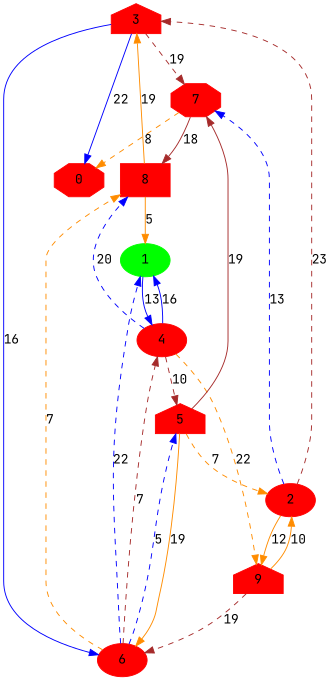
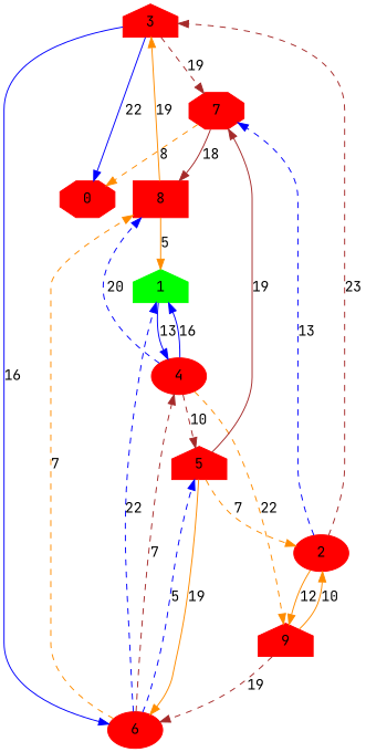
  digraph {
    rankdir=TB
    fontname="JetBrains Mono"
    node [color=red fontname="JetBrains Mono" shape=ellipse style=filled]
    edge [color=darkorange style=dashed fontname="JetBrains Mono"]
    0 [shape=octagon]
-   1 [color=green]
+   1 [color=green shape=house]
    4
    2
    3 [shape=house]
    7 [shape=octagon]
    9 [shape=house]
    6
    5 [shape=house]
    8 [shape=box]
    1 -> 4 [color=blue label=13 style=solid]
    4 -> 1 [color=blue label=16 style=solid]
    4 -> 9 [label=22]
    4 -> 5 [color=brown label=10]
    4 -> 8 [color=blue label=20]
    2 -> 3 [color=brown label=23]
    2 -> 7 [color=blue label=13]
    2 -> 9 [label=12 style=solid]
    3 -> 0 [color=blue label=22 style=solid]
    3 -> 7 [color=brown label=19]
    3 -> 6 [color=blue label=16 style=solid]
    7 -> 0 [label=8]
    7 -> 8 [color=brown label=18 style=solid]
    9 -> 2 [label=10 style=solid]
    9 -> 6 [color=brown label=19]
    6 -> 1 [color=blue label=22]
    6 -> 4 [color=brown label=7]
    6 -> 5 [color=blue label=5]
    6 -> 8 [label=7]
    5 -> 2 [label=7]
    5 -> 7 [color=brown label=19 style=solid]
    5 -> 6 [label=19 style=solid]
    8 -> 1 [label=5 style=solid]
    8 -> 3 [label=19 style=solid]
  }
